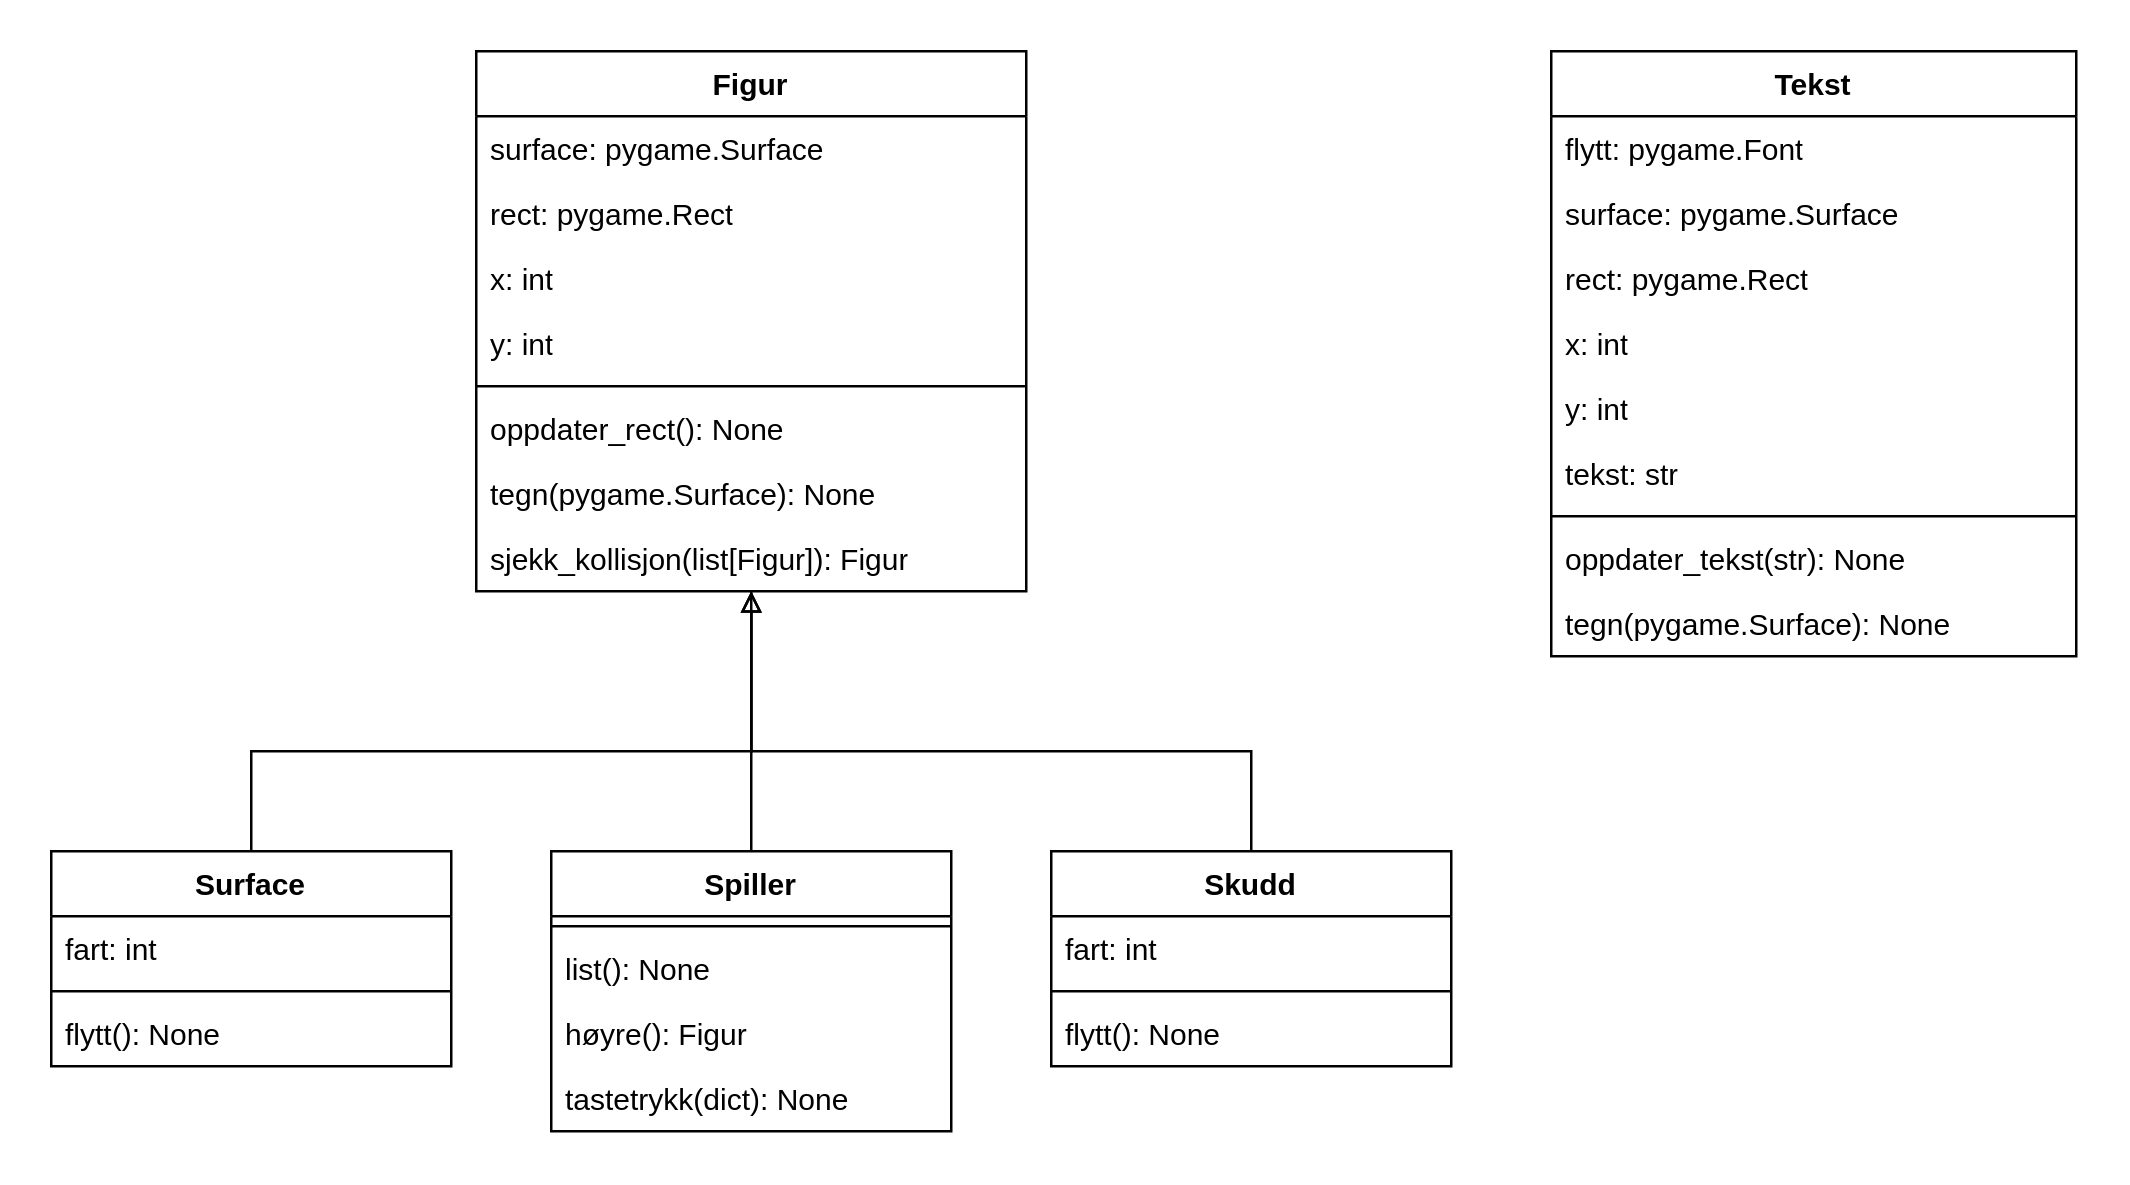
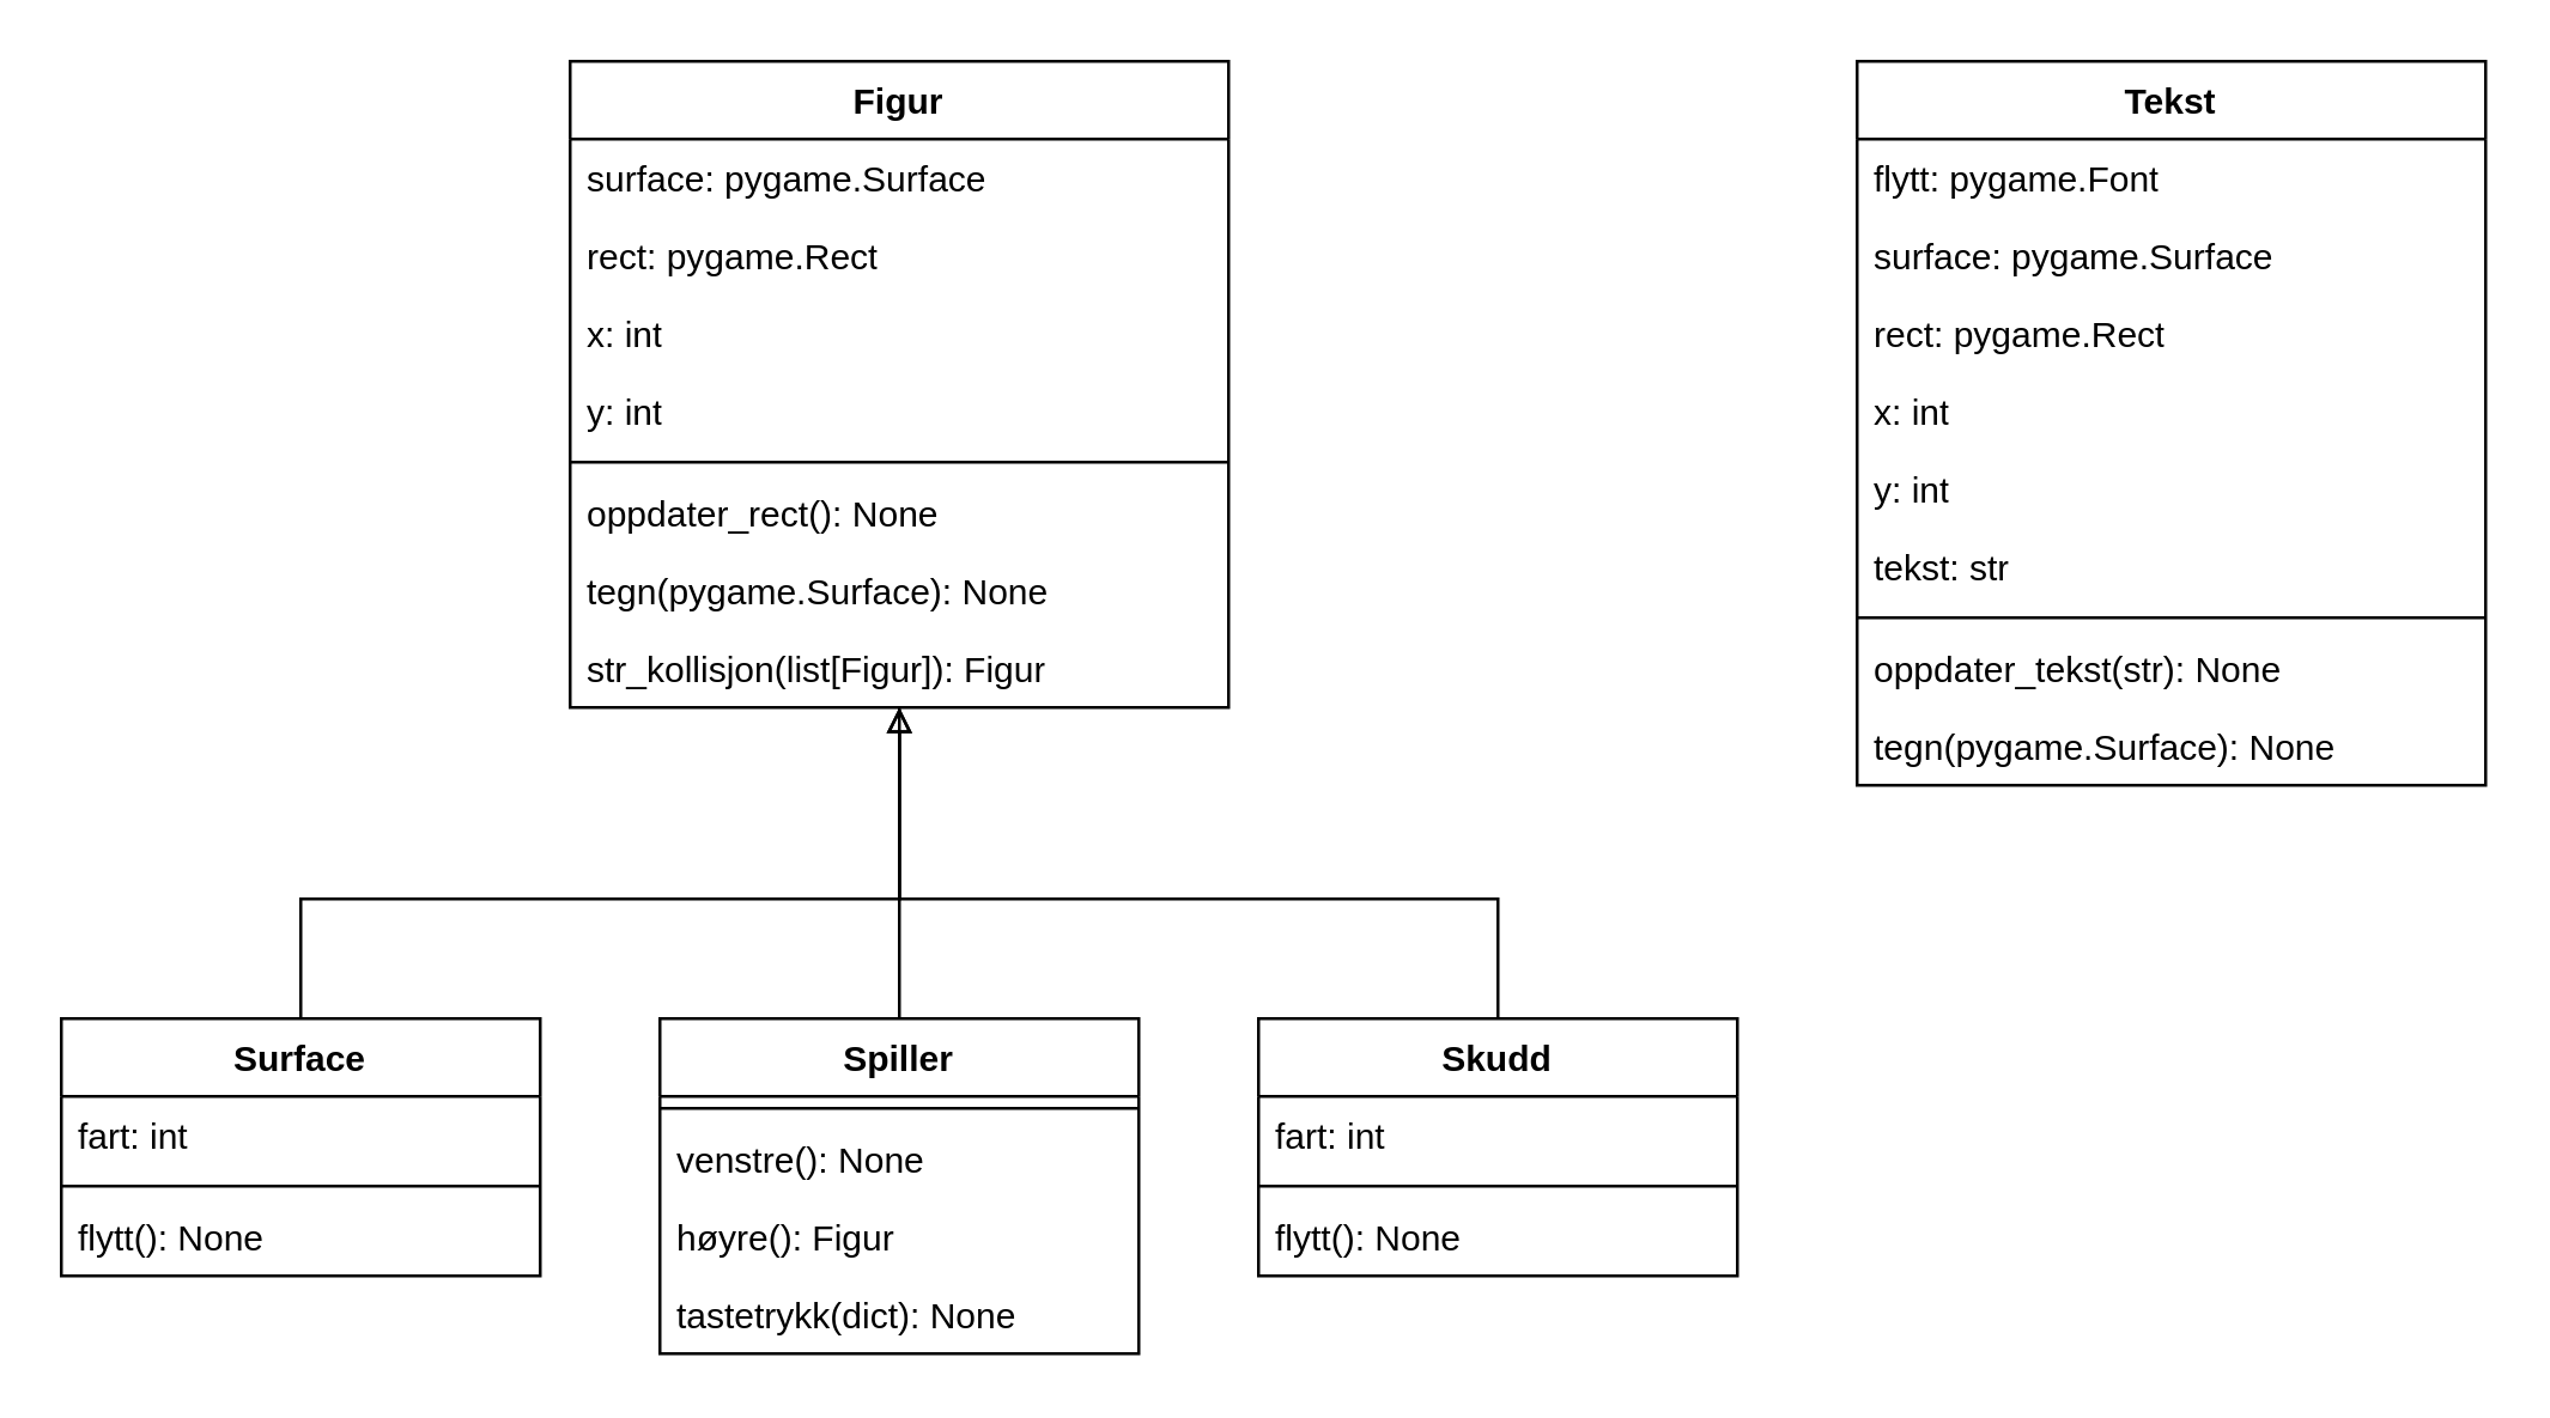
  <mxCell id="0" />
  <mxCell id="1" parent="0" />
  <mxCell id="2" value="Figur" style="swimlane;fontStyle=1;align=center;verticalAlign=top;childLayout=stackLayout;horizontal=1;startSize=26;horizontalStack=0;resizeParent=1;resizeParentMax=0;resizeLast=0;collapsible=1;marginBottom=0;whiteSpace=wrap;html=1;" vertex="1" parent="1"><mxGeometry x="190" y="20" width="220" height="216" as="geometry" /></mxCell>
  <mxCell id="3" value="surface: pygame.Surface" style="text;strokeColor=none;fillColor=none;align=left;verticalAlign=top;spacingLeft=4;spacingRight=4;overflow=hidden;rotatable=0;points=[[0,0.5],[1,0.5]];portConstraint=eastwest;whiteSpace=wrap;html=1;" vertex="1" parent="2"><mxGeometry y="26" width="220" height="26" as="geometry" /></mxCell>
  <mxCell id="4" value="rect: pygame.Rect" style="text;strokeColor=none;fillColor=none;align=left;verticalAlign=top;spacingLeft=4;spacingRight=4;overflow=hidden;rotatable=0;points=[[0,0.5],[1,0.5]];portConstraint=eastwest;whiteSpace=wrap;html=1;" vertex="1" parent="2"><mxGeometry y="52" width="220" height="26" as="geometry" /></mxCell>
  <mxCell id="5" value="x: int" style="text;strokeColor=none;fillColor=none;align=left;verticalAlign=top;spacingLeft=4;spacingRight=4;overflow=hidden;rotatable=0;points=[[0,0.5],[1,0.5]];portConstraint=eastwest;whiteSpace=wrap;html=1;" vertex="1" parent="2"><mxGeometry y="78" width="220" height="26" as="geometry" /></mxCell>
  <mxCell id="6" value="y: int" style="text;strokeColor=none;fillColor=none;align=left;verticalAlign=top;spacingLeft=4;spacingRight=4;overflow=hidden;rotatable=0;points=[[0,0.5],[1,0.5]];portConstraint=eastwest;whiteSpace=wrap;html=1;" vertex="1" parent="2"><mxGeometry y="104" width="220" height="26" as="geometry" /></mxCell>
  <mxCell id="7" value="" style="line;strokeWidth=1;fillColor=none;align=left;verticalAlign=middle;spacingTop=-1;spacingLeft=3;spacingRight=3;rotatable=0;labelPosition=right;points=[];portConstraint=eastwest;strokeColor=inherit;" vertex="1" parent="2"><mxGeometry y="130" width="220" height="8" as="geometry" /></mxCell>
  <mxCell id="8" value="oppdater_rect(): None" style="text;strokeColor=none;fillColor=none;align=left;verticalAlign=top;spacingLeft=4;spacingRight=4;overflow=hidden;rotatable=0;points=[[0,0.5],[1,0.5]];portConstraint=eastwest;whiteSpace=wrap;html=1;" vertex="1" parent="2"><mxGeometry y="138" width="220" height="26" as="geometry" /></mxCell>
  <mxCell id="9" value="tegn(pygame.Surface): None" style="text;strokeColor=none;fillColor=none;align=left;verticalAlign=top;spacingLeft=4;spacingRight=4;overflow=hidden;rotatable=0;points=[[0,0.5],[1,0.5]];portConstraint=eastwest;whiteSpace=wrap;html=1;" vertex="1" parent="2"><mxGeometry y="164" width="220" height="26" as="geometry" /></mxCell>
- <mxCell id="10" value="sjekk_kollisjon(list[Figur]): Figur" style="text;strokeColor=none;fillColor=none;align=left;verticalAlign=top;spacingLeft=4;spacingRight=4;overflow=hidden;rotatable=0;points=[[0,0.5],[1,0.5]];portConstraint=eastwest;whiteSpace=wrap;html=1;" vertex="1" parent="2"><mxGeometry y="190" width="220" height="26" as="geometry" /></mxCell>
+ <mxCell id="10" value="str_kollisjon(list[Figur]): Figur" style="text;strokeColor=none;fillColor=none;align=left;verticalAlign=top;spacingLeft=4;spacingRight=4;overflow=hidden;rotatable=0;points=[[0,0.5],[1,0.5]];portConstraint=eastwest;whiteSpace=wrap;html=1;" vertex="1" parent="2"><mxGeometry y="190" width="220" height="26" as="geometry" /></mxCell>
  <mxCell id="11" value="Tekst" style="swimlane;fontStyle=1;align=center;verticalAlign=top;childLayout=stackLayout;horizontal=1;startSize=26;horizontalStack=0;resizeParent=1;resizeParentMax=0;resizeLast=0;collapsible=1;marginBottom=0;whiteSpace=wrap;html=1;" vertex="1" parent="1"><mxGeometry x="620" y="20" width="210" height="242" as="geometry" /></mxCell>
  <mxCell id="12" value="flytt: pygame.Font" style="text;strokeColor=none;fillColor=none;align=left;verticalAlign=top;spacingLeft=4;spacingRight=4;overflow=hidden;rotatable=0;points=[[0,0.5],[1,0.5]];portConstraint=eastwest;whiteSpace=wrap;html=1;" vertex="1" parent="11"><mxGeometry y="26" width="210" height="26" as="geometry" /></mxCell>
  <mxCell id="13" value="surface: pygame.Surface" style="text;strokeColor=none;fillColor=none;align=left;verticalAlign=top;spacingLeft=4;spacingRight=4;overflow=hidden;rotatable=0;points=[[0,0.5],[1,0.5]];portConstraint=eastwest;whiteSpace=wrap;html=1;" vertex="1" parent="11"><mxGeometry y="52" width="210" height="26" as="geometry" /></mxCell>
  <mxCell id="14" value="rect: pygame.Rect" style="text;strokeColor=none;fillColor=none;align=left;verticalAlign=top;spacingLeft=4;spacingRight=4;overflow=hidden;rotatable=0;points=[[0,0.5],[1,0.5]];portConstraint=eastwest;whiteSpace=wrap;html=1;" vertex="1" parent="11"><mxGeometry y="78" width="210" height="26" as="geometry" /></mxCell>
  <mxCell id="15" value="x: int" style="text;strokeColor=none;fillColor=none;align=left;verticalAlign=top;spacingLeft=4;spacingRight=4;overflow=hidden;rotatable=0;points=[[0,0.5],[1,0.5]];portConstraint=eastwest;whiteSpace=wrap;html=1;" vertex="1" parent="11"><mxGeometry y="104" width="210" height="26" as="geometry" /></mxCell>
  <mxCell id="16" value="y: int" style="text;strokeColor=none;fillColor=none;align=left;verticalAlign=top;spacingLeft=4;spacingRight=4;overflow=hidden;rotatable=0;points=[[0,0.5],[1,0.5]];portConstraint=eastwest;whiteSpace=wrap;html=1;" vertex="1" parent="11"><mxGeometry y="130" width="210" height="26" as="geometry" /></mxCell>
  <mxCell id="17" value="tekst: str" style="text;strokeColor=none;fillColor=none;align=left;verticalAlign=top;spacingLeft=4;spacingRight=4;overflow=hidden;rotatable=0;points=[[0,0.5],[1,0.5]];portConstraint=eastwest;whiteSpace=wrap;html=1;" vertex="1" parent="11"><mxGeometry y="156" width="210" height="26" as="geometry" /></mxCell>
  <mxCell id="18" value="" style="line;strokeWidth=1;fillColor=none;align=left;verticalAlign=middle;spacingTop=-1;spacingLeft=3;spacingRight=3;rotatable=0;labelPosition=right;points=[];portConstraint=eastwest;strokeColor=inherit;" vertex="1" parent="11"><mxGeometry y="182" width="210" height="8" as="geometry" /></mxCell>
  <mxCell id="19" value="oppdater_tekst(str): None" style="text;strokeColor=none;fillColor=none;align=left;verticalAlign=top;spacingLeft=4;spacingRight=4;overflow=hidden;rotatable=0;points=[[0,0.5],[1,0.5]];portConstraint=eastwest;whiteSpace=wrap;html=1;" vertex="1" parent="11"><mxGeometry y="190" width="210" height="26" as="geometry" /></mxCell>
  <mxCell id="20" value="tegn(pygame.Surface): None" style="text;strokeColor=none;fillColor=none;align=left;verticalAlign=top;spacingLeft=4;spacingRight=4;overflow=hidden;rotatable=0;points=[[0,0.5],[1,0.5]];portConstraint=eastwest;whiteSpace=wrap;html=1;" vertex="1" parent="11"><mxGeometry y="216" width="210" height="26" as="geometry" /></mxCell>
  <mxCell id="21" value="Surface" style="swimlane;fontStyle=1;align=center;verticalAlign=top;childLayout=stackLayout;horizontal=1;startSize=26;horizontalStack=0;resizeParent=1;resizeParentMax=0;resizeLast=0;collapsible=1;marginBottom=0;whiteSpace=wrap;html=1;" vertex="1" parent="1"><mxGeometry x="20" y="340" width="160" height="86" as="geometry" /></mxCell>
  <mxCell id="22" value="fart: int" style="text;strokeColor=none;fillColor=none;align=left;verticalAlign=top;spacingLeft=4;spacingRight=4;overflow=hidden;rotatable=0;points=[[0,0.5],[1,0.5]];portConstraint=eastwest;whiteSpace=wrap;html=1;" vertex="1" parent="21"><mxGeometry y="26" width="160" height="26" as="geometry" /></mxCell>
  <mxCell id="23" value="" style="line;strokeWidth=1;fillColor=none;align=left;verticalAlign=middle;spacingTop=-1;spacingLeft=3;spacingRight=3;rotatable=0;labelPosition=right;points=[];portConstraint=eastwest;strokeColor=inherit;" vertex="1" parent="21"><mxGeometry y="52" width="160" height="8" as="geometry" /></mxCell>
  <mxCell id="24" value="flytt(): None" style="text;strokeColor=none;fillColor=none;align=left;verticalAlign=top;spacingLeft=4;spacingRight=4;overflow=hidden;rotatable=0;points=[[0,0.5],[1,0.5]];portConstraint=eastwest;whiteSpace=wrap;html=1;" vertex="1" parent="21"><mxGeometry y="60" width="160" height="26" as="geometry" /></mxCell>
  <mxCell id="25" value="Spiller" style="swimlane;fontStyle=1;align=center;verticalAlign=top;childLayout=stackLayout;horizontal=1;startSize=26;horizontalStack=0;resizeParent=1;resizeParentMax=0;resizeLast=0;collapsible=1;marginBottom=0;whiteSpace=wrap;html=1;" vertex="1" parent="1"><mxGeometry x="220" y="340" width="160" height="112" as="geometry" /></mxCell>
  <mxCell id="26" value="" style="line;strokeWidth=1;fillColor=none;align=left;verticalAlign=middle;spacingTop=-1;spacingLeft=3;spacingRight=3;rotatable=0;labelPosition=right;points=[];portConstraint=eastwest;strokeColor=inherit;" vertex="1" parent="25"><mxGeometry y="26" width="160" height="8" as="geometry" /></mxCell>
- <mxCell id="27" value="list(): None" style="text;strokeColor=none;fillColor=none;align=left;verticalAlign=top;spacingLeft=4;spacingRight=4;overflow=hidden;rotatable=0;points=[[0,0.5],[1,0.5]];portConstraint=eastwest;whiteSpace=wrap;html=1;" vertex="1" parent="25"><mxGeometry y="34" width="160" height="26" as="geometry" /></mxCell>
+ <mxCell id="27" value="venstre(): None" style="text;strokeColor=none;fillColor=none;align=left;verticalAlign=top;spacingLeft=4;spacingRight=4;overflow=hidden;rotatable=0;points=[[0,0.5],[1,0.5]];portConstraint=eastwest;whiteSpace=wrap;html=1;" vertex="1" parent="25"><mxGeometry y="34" width="160" height="26" as="geometry" /></mxCell>
  <mxCell id="28" value="høyre(): Figur" style="text;strokeColor=none;fillColor=none;align=left;verticalAlign=top;spacingLeft=4;spacingRight=4;overflow=hidden;rotatable=0;points=[[0,0.5],[1,0.5]];portConstraint=eastwest;whiteSpace=wrap;html=1;" vertex="1" parent="25"><mxGeometry y="60" width="160" height="26" as="geometry" /></mxCell>
  <mxCell id="29" value="tastetrykk(dict): None" style="text;strokeColor=none;fillColor=none;align=left;verticalAlign=top;spacingLeft=4;spacingRight=4;overflow=hidden;rotatable=0;points=[[0,0.5],[1,0.5]];portConstraint=eastwest;whiteSpace=wrap;html=1;" vertex="1" parent="25"><mxGeometry y="86" width="160" height="26" as="geometry" /></mxCell>
  <mxCell id="30" value="Skudd" style="swimlane;fontStyle=1;align=center;verticalAlign=top;childLayout=stackLayout;horizontal=1;startSize=26;horizontalStack=0;resizeParent=1;resizeParentMax=0;resizeLast=0;collapsible=1;marginBottom=0;whiteSpace=wrap;html=1;" vertex="1" parent="1"><mxGeometry x="420" y="340" width="160" height="86" as="geometry" /></mxCell>
  <mxCell id="31" value="fart: int" style="text;strokeColor=none;fillColor=none;align=left;verticalAlign=top;spacingLeft=4;spacingRight=4;overflow=hidden;rotatable=0;points=[[0,0.5],[1,0.5]];portConstraint=eastwest;whiteSpace=wrap;html=1;" vertex="1" parent="30"><mxGeometry y="26" width="160" height="26" as="geometry" /></mxCell>
  <mxCell id="32" value="" style="line;strokeWidth=1;fillColor=none;align=left;verticalAlign=middle;spacingTop=-1;spacingLeft=3;spacingRight=3;rotatable=0;labelPosition=right;points=[];portConstraint=eastwest;strokeColor=inherit;" vertex="1" parent="30"><mxGeometry y="52" width="160" height="8" as="geometry" /></mxCell>
  <mxCell id="33" value="flytt(): None" style="text;strokeColor=none;fillColor=none;align=left;verticalAlign=top;spacingLeft=4;spacingRight=4;overflow=hidden;rotatable=0;points=[[0,0.5],[1,0.5]];portConstraint=eastwest;whiteSpace=wrap;html=1;" vertex="1" parent="30"><mxGeometry y="60" width="160" height="26" as="geometry" /></mxCell>
  <mxCell id="34" value="" style="endArrow=none;html=1;rounded=0;exitX=0.5;exitY=0;exitDx=0;exitDy=0;entryX=0.5;entryY=1.002;entryDx=0;entryDy=0;entryPerimeter=0;endFill=0;" edge="1" parent="1" source="25" target="10"><mxGeometry width="50" height="50" relative="1" as="geometry"><mxPoint x="460" y="380" as="sourcePoint" /><mxPoint x="510" y="330" as="targetPoint" /></mxGeometry></mxCell>
  <mxCell id="35" value="" style="endArrow=block;html=1;rounded=0;exitX=0.5;exitY=0;exitDx=0;exitDy=0;endFill=0;entryX=0.5;entryY=1;entryDx=0;entryDy=0;entryPerimeter=0;" edge="1" parent="1" source="30" target="10"><mxGeometry width="50" height="50" relative="1" as="geometry"><mxPoint x="310" y="350" as="sourcePoint" /><mxPoint x="390" y="280" as="targetPoint" /><Array as="points"><mxPoint x="500" y="300" /><mxPoint x="300" y="300" /></Array></mxGeometry></mxCell>
  <mxCell id="36" value="" style="endArrow=block;html=1;rounded=0;exitX=0.5;exitY=0;exitDx=0;exitDy=0;endFill=0;entryX=0.5;entryY=1.001;entryDx=0;entryDy=0;entryPerimeter=0;" edge="1" parent="1" source="21" target="10"><mxGeometry width="50" height="50" relative="1" as="geometry"><mxPoint x="201" y="360" as="sourcePoint" /><mxPoint x="200" y="256" as="targetPoint" /><Array as="points"><mxPoint x="100" y="300" /><mxPoint x="300" y="300" /></Array></mxGeometry></mxCell>
